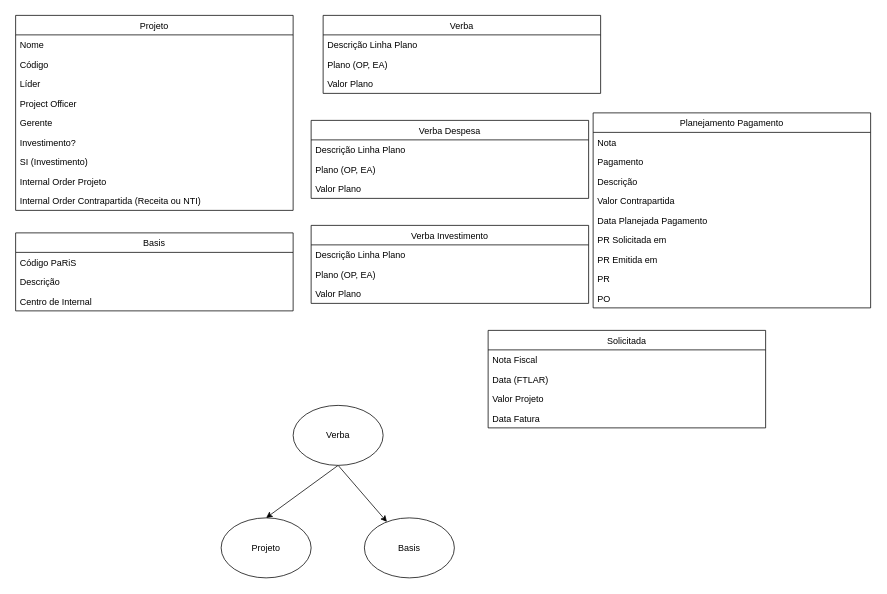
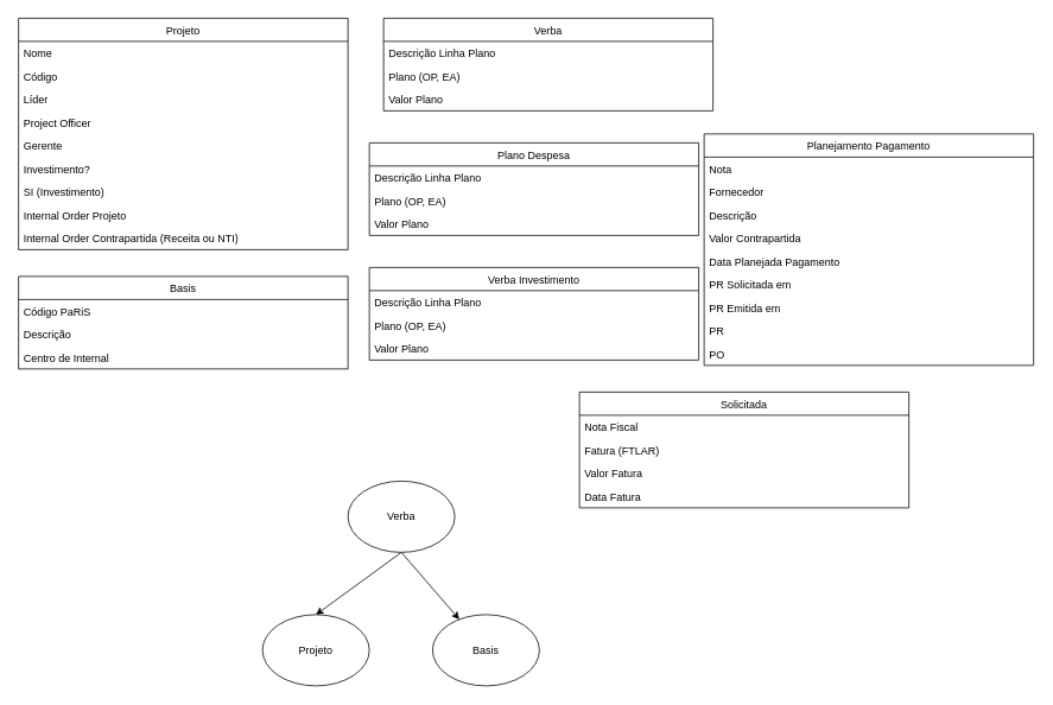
  <mxCell id="0" />
  <mxCell id="1" parent="0" />
  <mxCell id="2" value="Verba" style="swimlane;fontStyle=0;childLayout=stackLayout;horizontal=1;startSize=26;fillColor=none;horizontalStack=0;resizeParent=1;resizeParentMax=0;resizeLast=0;collapsible=1;marginBottom=0;" vertex="1" parent="1"><mxGeometry x="430" y="20" width="370" height="104" as="geometry"><mxRectangle x="110" y="360" width="60" height="26" as="alternateBounds" /></mxGeometry></mxCell>
  <mxCell id="3" value="Descrição Linha Plano" style="text;strokeColor=none;fillColor=none;align=left;verticalAlign=top;spacingLeft=4;spacingRight=4;overflow=hidden;rotatable=0;points=[[0,0.5],[1,0.5]];portConstraint=eastwest;" vertex="1" parent="2"><mxGeometry y="26" width="370" height="26" as="geometry" /></mxCell>
  <mxCell id="4" value="Plano (OP, EA)" style="text;strokeColor=none;fillColor=none;align=left;verticalAlign=top;spacingLeft=4;spacingRight=4;overflow=hidden;rotatable=0;points=[[0,0.5],[1,0.5]];portConstraint=eastwest;" vertex="1" parent="2"><mxGeometry y="52" width="370" height="26" as="geometry" /></mxCell>
  <mxCell id="5" value="Valor Plano" style="text;strokeColor=none;fillColor=none;align=left;verticalAlign=top;spacingLeft=4;spacingRight=4;overflow=hidden;rotatable=0;points=[[0,0.5],[1,0.5]];portConstraint=eastwest;" vertex="1" parent="2"><mxGeometry y="78" width="370" height="26" as="geometry" /></mxCell>
  <mxCell id="6" value="Planejamento Pagamento" style="swimlane;fontStyle=0;childLayout=stackLayout;horizontal=1;startSize=26;fillColor=none;horizontalStack=0;resizeParent=1;resizeParentMax=0;resizeLast=0;collapsible=1;marginBottom=0;" vertex="1" parent="1"><mxGeometry x="790" y="150" width="370" height="260" as="geometry"><mxRectangle x="600" y="90" width="170" height="26" as="alternateBounds" /></mxGeometry></mxCell>
  <mxCell id="7" value="Nota" style="text;strokeColor=none;fillColor=none;align=left;verticalAlign=top;spacingLeft=4;spacingRight=4;overflow=hidden;rotatable=0;points=[[0,0.5],[1,0.5]];portConstraint=eastwest;" vertex="1" parent="6"><mxGeometry y="26" width="370" height="26" as="geometry" /></mxCell>
- <mxCell id="8" value="Pagamento" style="text;strokeColor=none;fillColor=none;align=left;verticalAlign=top;spacingLeft=4;spacingRight=4;overflow=hidden;rotatable=0;points=[[0,0.5],[1,0.5]];portConstraint=eastwest;" vertex="1" parent="6"><mxGeometry y="52" width="370" height="26" as="geometry" /></mxCell>
+ <mxCell id="8" value="Fornecedor" style="text;strokeColor=none;fillColor=none;align=left;verticalAlign=top;spacingLeft=4;spacingRight=4;overflow=hidden;rotatable=0;points=[[0,0.5],[1,0.5]];portConstraint=eastwest;" vertex="1" parent="6"><mxGeometry y="52" width="370" height="26" as="geometry" /></mxCell>
  <mxCell id="9" value="Descrição" style="text;strokeColor=none;fillColor=none;align=left;verticalAlign=top;spacingLeft=4;spacingRight=4;overflow=hidden;rotatable=0;points=[[0,0.5],[1,0.5]];portConstraint=eastwest;" vertex="1" parent="6"><mxGeometry y="78" width="370" height="26" as="geometry" /></mxCell>
  <mxCell id="10" value="Valor Contrapartida" style="text;strokeColor=none;fillColor=none;align=left;verticalAlign=top;spacingLeft=4;spacingRight=4;overflow=hidden;rotatable=0;points=[[0,0.5],[1,0.5]];portConstraint=eastwest;" vertex="1" parent="6"><mxGeometry y="104" width="370" height="26" as="geometry" /></mxCell>
  <mxCell id="11" value="Data Planejada Pagamento" style="text;strokeColor=none;fillColor=none;align=left;verticalAlign=top;spacingLeft=4;spacingRight=4;overflow=hidden;rotatable=0;points=[[0,0.5],[1,0.5]];portConstraint=eastwest;" vertex="1" parent="6"><mxGeometry y="130" width="370" height="26" as="geometry" /></mxCell>
  <mxCell id="12" value="PR Solicitada em" style="text;strokeColor=none;fillColor=none;align=left;verticalAlign=top;spacingLeft=4;spacingRight=4;overflow=hidden;rotatable=0;points=[[0,0.5],[1,0.5]];portConstraint=eastwest;" vertex="1" parent="6"><mxGeometry y="156" width="370" height="26" as="geometry" /></mxCell>
  <mxCell id="13" value="PR Emitida em" style="text;strokeColor=none;fillColor=none;align=left;verticalAlign=top;spacingLeft=4;spacingRight=4;overflow=hidden;rotatable=0;points=[[0,0.5],[1,0.5]];portConstraint=eastwest;" vertex="1" parent="6"><mxGeometry y="182" width="370" height="26" as="geometry" /></mxCell>
  <mxCell id="14" value="PR" style="text;strokeColor=none;fillColor=none;align=left;verticalAlign=top;spacingLeft=4;spacingRight=4;overflow=hidden;rotatable=0;points=[[0,0.5],[1,0.5]];portConstraint=eastwest;" vertex="1" parent="6"><mxGeometry y="208" width="370" height="26" as="geometry" /></mxCell>
  <mxCell id="15" value="PO" style="text;strokeColor=none;fillColor=none;align=left;verticalAlign=top;spacingLeft=4;spacingRight=4;overflow=hidden;rotatable=0;points=[[0,0.5],[1,0.5]];portConstraint=eastwest;" vertex="1" parent="6"><mxGeometry y="234" width="370" height="26" as="geometry" /></mxCell>
  <mxCell id="16" value="Solicitada" style="swimlane;fontStyle=0;childLayout=stackLayout;horizontal=1;startSize=26;fillColor=none;horizontalStack=0;resizeParent=1;resizeParentMax=0;resizeLast=0;collapsible=1;marginBottom=0;" vertex="1" parent="1"><mxGeometry x="650" y="440" width="370" height="130" as="geometry"><mxRectangle x="369" y="190" width="90" height="26" as="alternateBounds" /></mxGeometry></mxCell>
  <mxCell id="17" value="Nota Fiscal" style="text;strokeColor=none;fillColor=none;align=left;verticalAlign=top;spacingLeft=4;spacingRight=4;overflow=hidden;rotatable=0;points=[[0,0.5],[1,0.5]];portConstraint=eastwest;" vertex="1" parent="16"><mxGeometry y="26" width="370" height="26" as="geometry" /></mxCell>
- <mxCell id="18" value="Data (FTLAR)" style="text;strokeColor=none;fillColor=none;align=left;verticalAlign=top;spacingLeft=4;spacingRight=4;overflow=hidden;rotatable=0;points=[[0,0.5],[1,0.5]];portConstraint=eastwest;" vertex="1" parent="16"><mxGeometry y="52" width="370" height="26" as="geometry" /></mxCell>
- <mxCell id="19" value="Valor Projeto" style="text;strokeColor=none;fillColor=none;align=left;verticalAlign=top;spacingLeft=4;spacingRight=4;overflow=hidden;rotatable=0;points=[[0,0.5],[1,0.5]];portConstraint=eastwest;" vertex="1" parent="16"><mxGeometry y="78" width="370" height="26" as="geometry" /></mxCell>
+ <mxCell id="18" value="Fatura (FTLAR)" style="text;strokeColor=none;fillColor=none;align=left;verticalAlign=top;spacingLeft=4;spacingRight=4;overflow=hidden;rotatable=0;points=[[0,0.5],[1,0.5]];portConstraint=eastwest;" vertex="1" parent="16"><mxGeometry y="52" width="370" height="26" as="geometry" /></mxCell>
+ <mxCell id="19" value="Valor Fatura" style="text;strokeColor=none;fillColor=none;align=left;verticalAlign=top;spacingLeft=4;spacingRight=4;overflow=hidden;rotatable=0;points=[[0,0.5],[1,0.5]];portConstraint=eastwest;" vertex="1" parent="16"><mxGeometry y="78" width="370" height="26" as="geometry" /></mxCell>
  <mxCell id="20" value="Data Fatura" style="text;strokeColor=none;fillColor=none;align=left;verticalAlign=top;spacingLeft=4;spacingRight=4;overflow=hidden;rotatable=0;points=[[0,0.5],[1,0.5]];portConstraint=eastwest;" vertex="1" parent="16"><mxGeometry y="104" width="370" height="26" as="geometry" /></mxCell>
  <mxCell id="21" value="Projeto" style="swimlane;fontStyle=0;childLayout=stackLayout;horizontal=1;startSize=26;fillColor=none;horizontalStack=0;resizeParent=1;resizeParentMax=0;resizeLast=0;collapsible=1;marginBottom=0;" vertex="1" parent="1"><mxGeometry x="20" y="20" width="370" height="260" as="geometry"><mxRectangle x="344" y="30" width="70" height="26" as="alternateBounds" /></mxGeometry></mxCell>
  <mxCell id="22" value="Nome" style="text;strokeColor=none;fillColor=none;align=left;verticalAlign=top;spacingLeft=4;spacingRight=4;overflow=hidden;rotatable=0;points=[[0,0.5],[1,0.5]];portConstraint=eastwest;" vertex="1" parent="21"><mxGeometry y="26" width="370" height="26" as="geometry" /></mxCell>
  <mxCell id="23" value="Código" style="text;strokeColor=none;fillColor=none;align=left;verticalAlign=top;spacingLeft=4;spacingRight=4;overflow=hidden;rotatable=0;points=[[0,0.5],[1,0.5]];portConstraint=eastwest;" vertex="1" parent="21"><mxGeometry y="52" width="370" height="26" as="geometry" /></mxCell>
  <mxCell id="24" value="Líder" style="text;strokeColor=none;fillColor=none;align=left;verticalAlign=top;spacingLeft=4;spacingRight=4;overflow=hidden;rotatable=0;points=[[0,0.5],[1,0.5]];portConstraint=eastwest;" vertex="1" parent="21"><mxGeometry y="78" width="370" height="26" as="geometry" /></mxCell>
  <mxCell id="25" value="Project Officer" style="text;strokeColor=none;fillColor=none;align=left;verticalAlign=top;spacingLeft=4;spacingRight=4;overflow=hidden;rotatable=0;points=[[0,0.5],[1,0.5]];portConstraint=eastwest;" vertex="1" parent="21"><mxGeometry y="104" width="370" height="26" as="geometry" /></mxCell>
  <mxCell id="26" value="Gerente" style="text;strokeColor=none;fillColor=none;align=left;verticalAlign=top;spacingLeft=4;spacingRight=4;overflow=hidden;rotatable=0;points=[[0,0.5],[1,0.5]];portConstraint=eastwest;" vertex="1" parent="21"><mxGeometry y="130" width="370" height="26" as="geometry" /></mxCell>
  <mxCell id="27" value="Investimento?" style="text;strokeColor=none;fillColor=none;align=left;verticalAlign=top;spacingLeft=4;spacingRight=4;overflow=hidden;rotatable=0;points=[[0,0.5],[1,0.5]];portConstraint=eastwest;" vertex="1" parent="21"><mxGeometry y="156" width="370" height="26" as="geometry" /></mxCell>
  <mxCell id="28" value="SI (Investimento)" style="text;strokeColor=none;fillColor=none;align=left;verticalAlign=top;spacingLeft=4;spacingRight=4;overflow=hidden;rotatable=0;points=[[0,0.5],[1,0.5]];portConstraint=eastwest;" vertex="1" parent="21"><mxGeometry y="182" width="370" height="26" as="geometry" /></mxCell>
  <mxCell id="29" value="Internal Order Projeto" style="text;strokeColor=none;fillColor=none;align=left;verticalAlign=top;spacingLeft=4;spacingRight=4;overflow=hidden;rotatable=0;points=[[0,0.5],[1,0.5]];portConstraint=eastwest;" vertex="1" parent="21"><mxGeometry y="208" width="370" height="26" as="geometry" /></mxCell>
  <mxCell id="30" value="Internal Order Contrapartida (Receita ou NTI)" style="text;strokeColor=none;fillColor=none;align=left;verticalAlign=top;spacingLeft=4;spacingRight=4;overflow=hidden;rotatable=0;points=[[0,0.5],[1,0.5]];portConstraint=eastwest;" vertex="1" parent="21"><mxGeometry y="234" width="370" height="26" as="geometry" /></mxCell>
  <mxCell id="31" value="Projeto" style="ellipse;whiteSpace=wrap;html=1;" vertex="1" parent="1"><mxGeometry x="294" y="690" width="120" height="80" as="geometry" /></mxCell>
  <mxCell id="32" style="edgeStyle=none;html=1;exitX=0.5;exitY=1;exitDx=0;exitDy=0;entryX=0.5;entryY=0;entryDx=0;entryDy=0;" edge="1" parent="1" source="34" target="31"><mxGeometry relative="1" as="geometry" /></mxCell>
  <mxCell id="33" style="edgeStyle=none;html=1;exitX=0.5;exitY=1;exitDx=0;exitDy=0;" edge="1" parent="1" source="34" target="35"><mxGeometry relative="1" as="geometry" /></mxCell>
  <mxCell id="34" value="Verba" style="ellipse;whiteSpace=wrap;html=1;" vertex="1" parent="1"><mxGeometry x="390" y="540" width="120" height="80" as="geometry" /></mxCell>
  <mxCell id="35" value="Basis" style="ellipse;whiteSpace=wrap;html=1;" vertex="1" parent="1"><mxGeometry x="485" y="690" width="120" height="80" as="geometry" /></mxCell>
  <mxCell id="36" value="Basis" style="swimlane;fontStyle=0;childLayout=stackLayout;horizontal=1;startSize=26;fillColor=none;horizontalStack=0;resizeParent=1;resizeParentMax=0;resizeLast=0;collapsible=1;marginBottom=0;" vertex="1" parent="1"><mxGeometry x="20" y="310" width="370" height="104" as="geometry"><mxRectangle x="369" y="190" width="90" height="26" as="alternateBounds" /></mxGeometry></mxCell>
  <mxCell id="37" value="Código PaRiS" style="text;strokeColor=none;fillColor=none;align=left;verticalAlign=top;spacingLeft=4;spacingRight=4;overflow=hidden;rotatable=0;points=[[0,0.5],[1,0.5]];portConstraint=eastwest;" vertex="1" parent="36"><mxGeometry y="26" width="370" height="26" as="geometry" /></mxCell>
  <mxCell id="38" value="Descrição" style="text;strokeColor=none;fillColor=none;align=left;verticalAlign=top;spacingLeft=4;spacingRight=4;overflow=hidden;rotatable=0;points=[[0,0.5],[1,0.5]];portConstraint=eastwest;" vertex="1" parent="36"><mxGeometry y="52" width="370" height="26" as="geometry" /></mxCell>
  <mxCell id="39" value="Centro de Internal" style="text;strokeColor=none;fillColor=none;align=left;verticalAlign=top;spacingLeft=4;spacingRight=4;overflow=hidden;rotatable=0;points=[[0,0.5],[1,0.5]];portConstraint=eastwest;" vertex="1" parent="36"><mxGeometry y="78" width="370" height="26" as="geometry" /></mxCell>
- <mxCell id="40" value="Verba Despesa" style="swimlane;fontStyle=0;childLayout=stackLayout;horizontal=1;startSize=26;fillColor=none;horizontalStack=0;resizeParent=1;resizeParentMax=0;resizeLast=0;collapsible=1;marginBottom=0;" vertex="1" parent="1"><mxGeometry x="414" y="160" width="370" height="104" as="geometry"><mxRectangle x="110" y="360" width="60" height="26" as="alternateBounds" /></mxGeometry></mxCell>
+ <mxCell id="40" value="Plano Despesa" style="swimlane;fontStyle=0;childLayout=stackLayout;horizontal=1;startSize=26;fillColor=none;horizontalStack=0;resizeParent=1;resizeParentMax=0;resizeLast=0;collapsible=1;marginBottom=0;" vertex="1" parent="1"><mxGeometry x="414" y="160" width="370" height="104" as="geometry"><mxRectangle x="110" y="360" width="60" height="26" as="alternateBounds" /></mxGeometry></mxCell>
  <mxCell id="41" value="Descrição Linha Plano" style="text;strokeColor=none;fillColor=none;align=left;verticalAlign=top;spacingLeft=4;spacingRight=4;overflow=hidden;rotatable=0;points=[[0,0.5],[1,0.5]];portConstraint=eastwest;" vertex="1" parent="40"><mxGeometry y="26" width="370" height="26" as="geometry" /></mxCell>
  <mxCell id="42" value="Plano (OP, EA)" style="text;strokeColor=none;fillColor=none;align=left;verticalAlign=top;spacingLeft=4;spacingRight=4;overflow=hidden;rotatable=0;points=[[0,0.5],[1,0.5]];portConstraint=eastwest;" vertex="1" parent="40"><mxGeometry y="52" width="370" height="26" as="geometry" /></mxCell>
  <mxCell id="43" value="Valor Plano" style="text;strokeColor=none;fillColor=none;align=left;verticalAlign=top;spacingLeft=4;spacingRight=4;overflow=hidden;rotatable=0;points=[[0,0.5],[1,0.5]];portConstraint=eastwest;" vertex="1" parent="40"><mxGeometry y="78" width="370" height="26" as="geometry" /></mxCell>
  <mxCell id="44" value="Verba Investimento" style="swimlane;fontStyle=0;childLayout=stackLayout;horizontal=1;startSize=26;fillColor=none;horizontalStack=0;resizeParent=1;resizeParentMax=0;resizeLast=0;collapsible=1;marginBottom=0;" vertex="1" parent="1"><mxGeometry x="414" y="300" width="370" height="104" as="geometry"><mxRectangle x="110" y="360" width="60" height="26" as="alternateBounds" /></mxGeometry></mxCell>
  <mxCell id="45" value="Descrição Linha Plano" style="text;strokeColor=none;fillColor=none;align=left;verticalAlign=top;spacingLeft=4;spacingRight=4;overflow=hidden;rotatable=0;points=[[0,0.5],[1,0.5]];portConstraint=eastwest;" vertex="1" parent="44"><mxGeometry y="26" width="370" height="26" as="geometry" /></mxCell>
  <mxCell id="46" value="Plano (OP, EA)" style="text;strokeColor=none;fillColor=none;align=left;verticalAlign=top;spacingLeft=4;spacingRight=4;overflow=hidden;rotatable=0;points=[[0,0.5],[1,0.5]];portConstraint=eastwest;" vertex="1" parent="44"><mxGeometry y="52" width="370" height="26" as="geometry" /></mxCell>
  <mxCell id="47" value="Valor Plano" style="text;strokeColor=none;fillColor=none;align=left;verticalAlign=top;spacingLeft=4;spacingRight=4;overflow=hidden;rotatable=0;points=[[0,0.5],[1,0.5]];portConstraint=eastwest;" vertex="1" parent="44"><mxGeometry y="78" width="370" height="26" as="geometry" /></mxCell>
